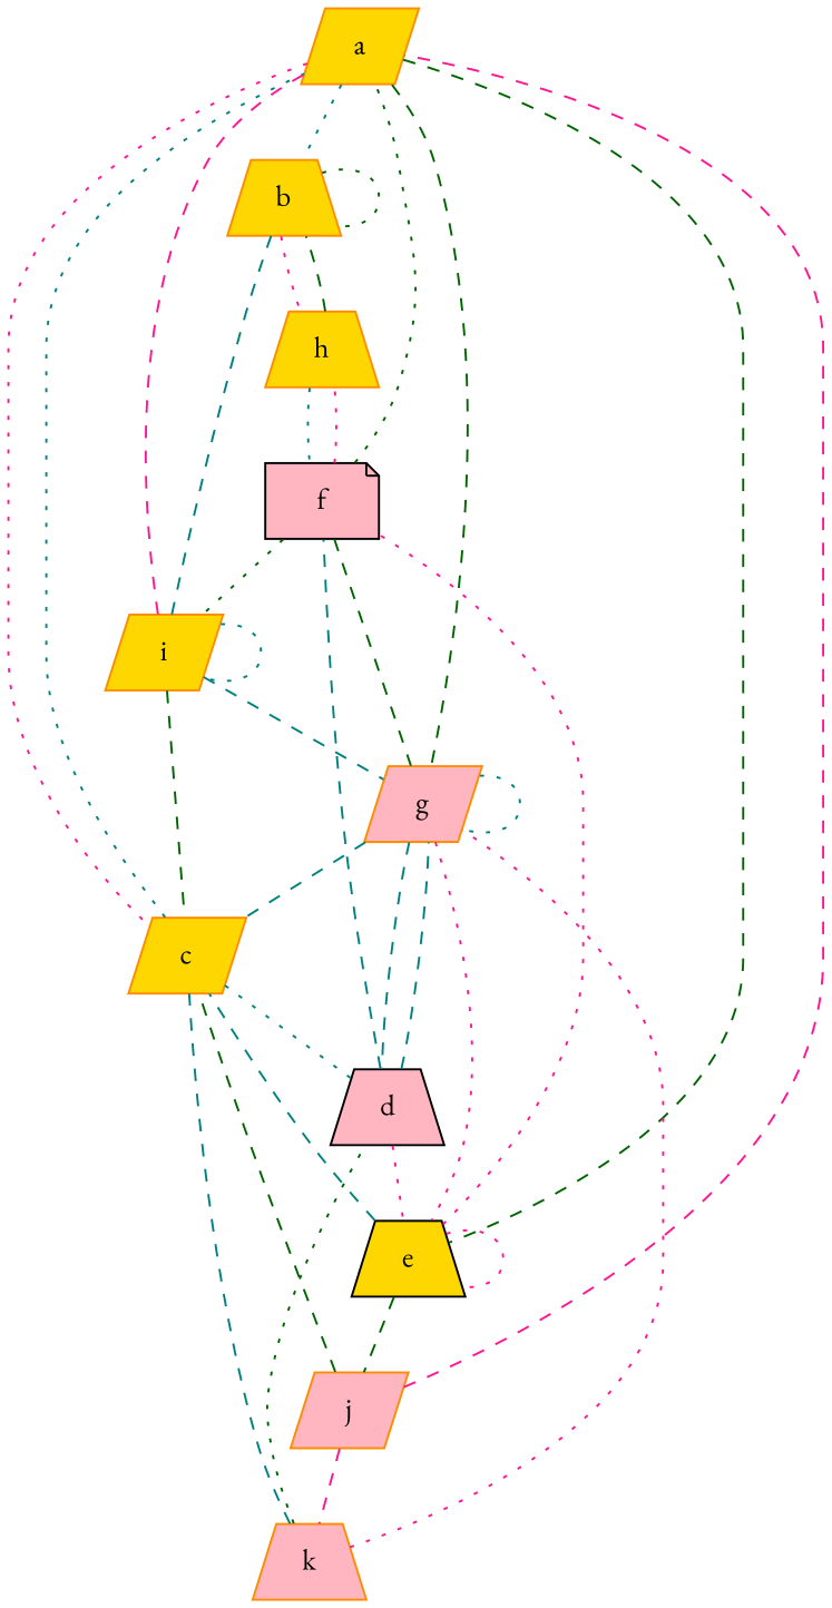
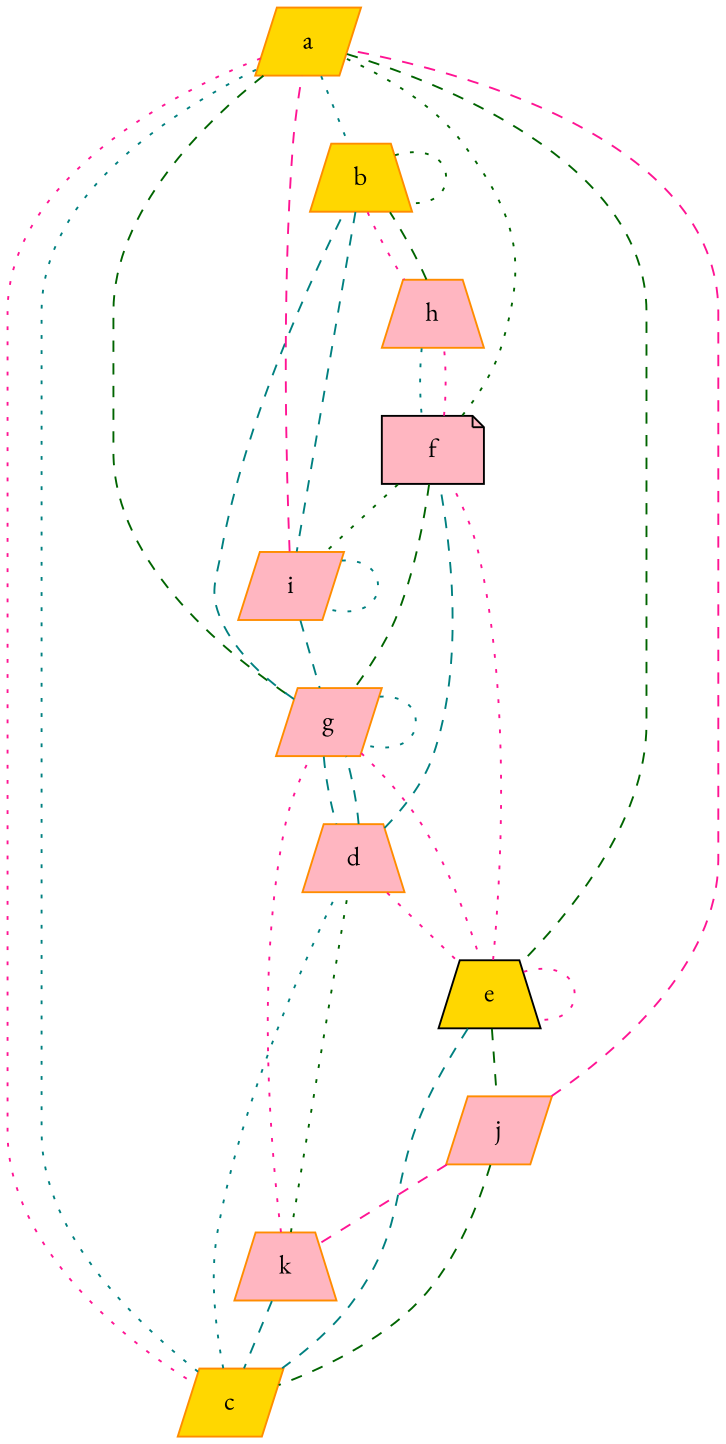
  graph {
    fontname="EB Garamond"
    node [color=darkorange fillcolor=lightpink fontname="EB Garamond" shape=parallelogram style=filled]
    edge [color=teal fontname="EB Garamond" style=dotted]
    a [fillcolor=gold]
    b [fillcolor=gold shape=trapezium]
    c [fillcolor=gold]
    g
    e [color=black fillcolor=gold shape=trapezium]
-   h [fillcolor=gold shape=trapezium]
-   i [fillcolor=gold]
-   d [color=black shape=trapezium]
+   h [shape=trapezium]
+   i
+   d [shape=trapezium]
    f [color=black shape=note]
    j
    k [shape=trapezium]
    a -- b
    a -- c [color=deeppink]
    a -- g [color=darkgreen style=dashed]
    a -- e [color=darkgreen style=dashed]
    b -- b [color=darkgreen]
    b -- h [color=deeppink]
    b -- i [style=dashed]
    c -- a
    c -- d
-   g -- c [style=dashed]
+   g -- b [style=dashed]
    g -- g
    g -- e [color=deeppink]
    g -- d [style=dashed]
    e -- c [style=dashed]
    e -- e [color=deeppink]
    e -- f [color=deeppink]
    e -- j [color=darkgreen style=dashed]
    h -- b [color=darkgreen style=dashed]
    h -- f
    i -- a [color=deeppink style=dashed]
-   i -- c [color=darkgreen style=dashed]
    i -- g [style=dashed]
    i -- i
    d -- g [style=dashed]
    d -- e [color=deeppink]
    d -- f [style=dashed]
    f -- a [color=darkgreen]
    f -- g [color=darkgreen style=dashed]
    f -- h [color=deeppink]
    f -- i [color=darkgreen]
    j -- a [color=deeppink style=dashed]
    j -- c [color=darkgreen style=dashed]
    j -- k [color=deeppink style=dashed]
    k -- c [style=dashed]
    k -- g [color=deeppink]
    k -- d [color=darkgreen]
  }
